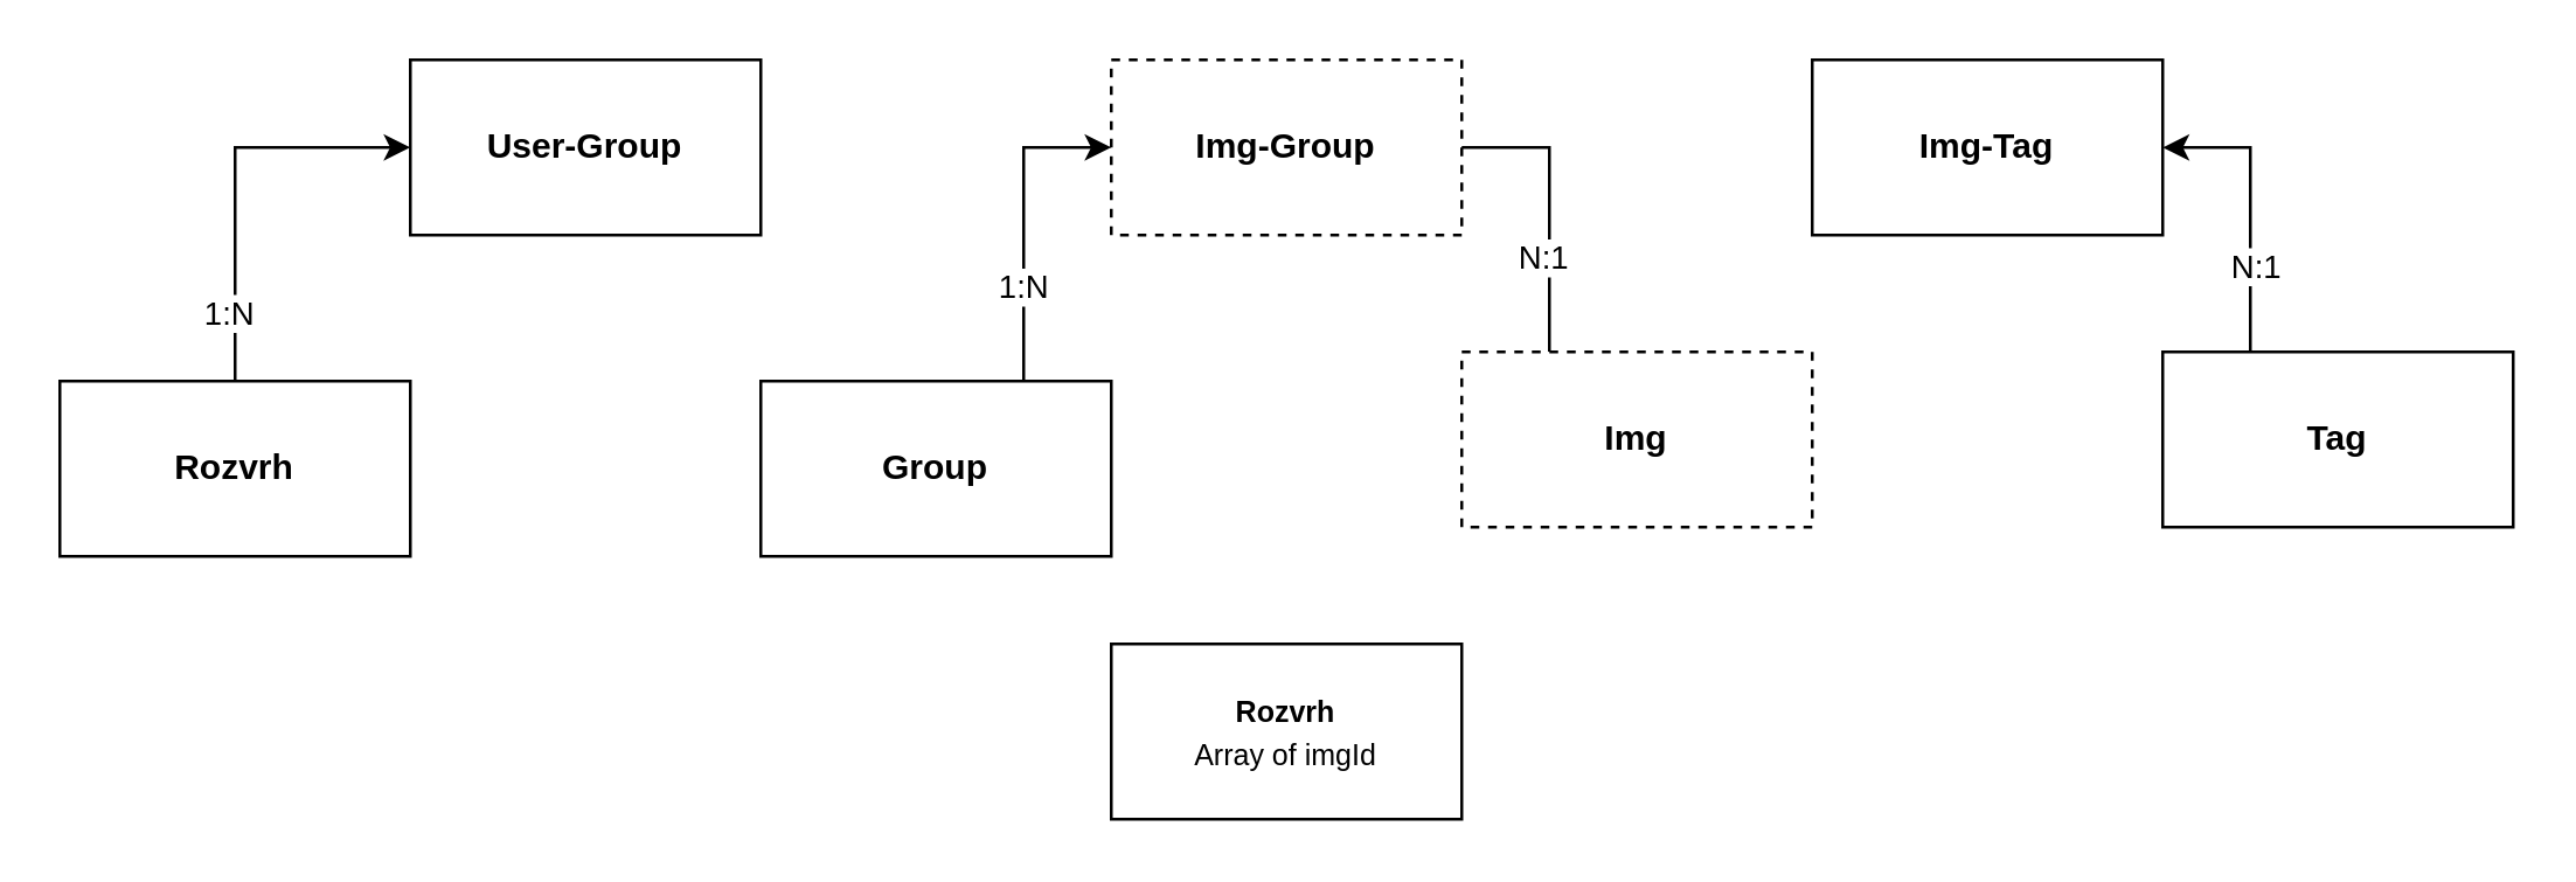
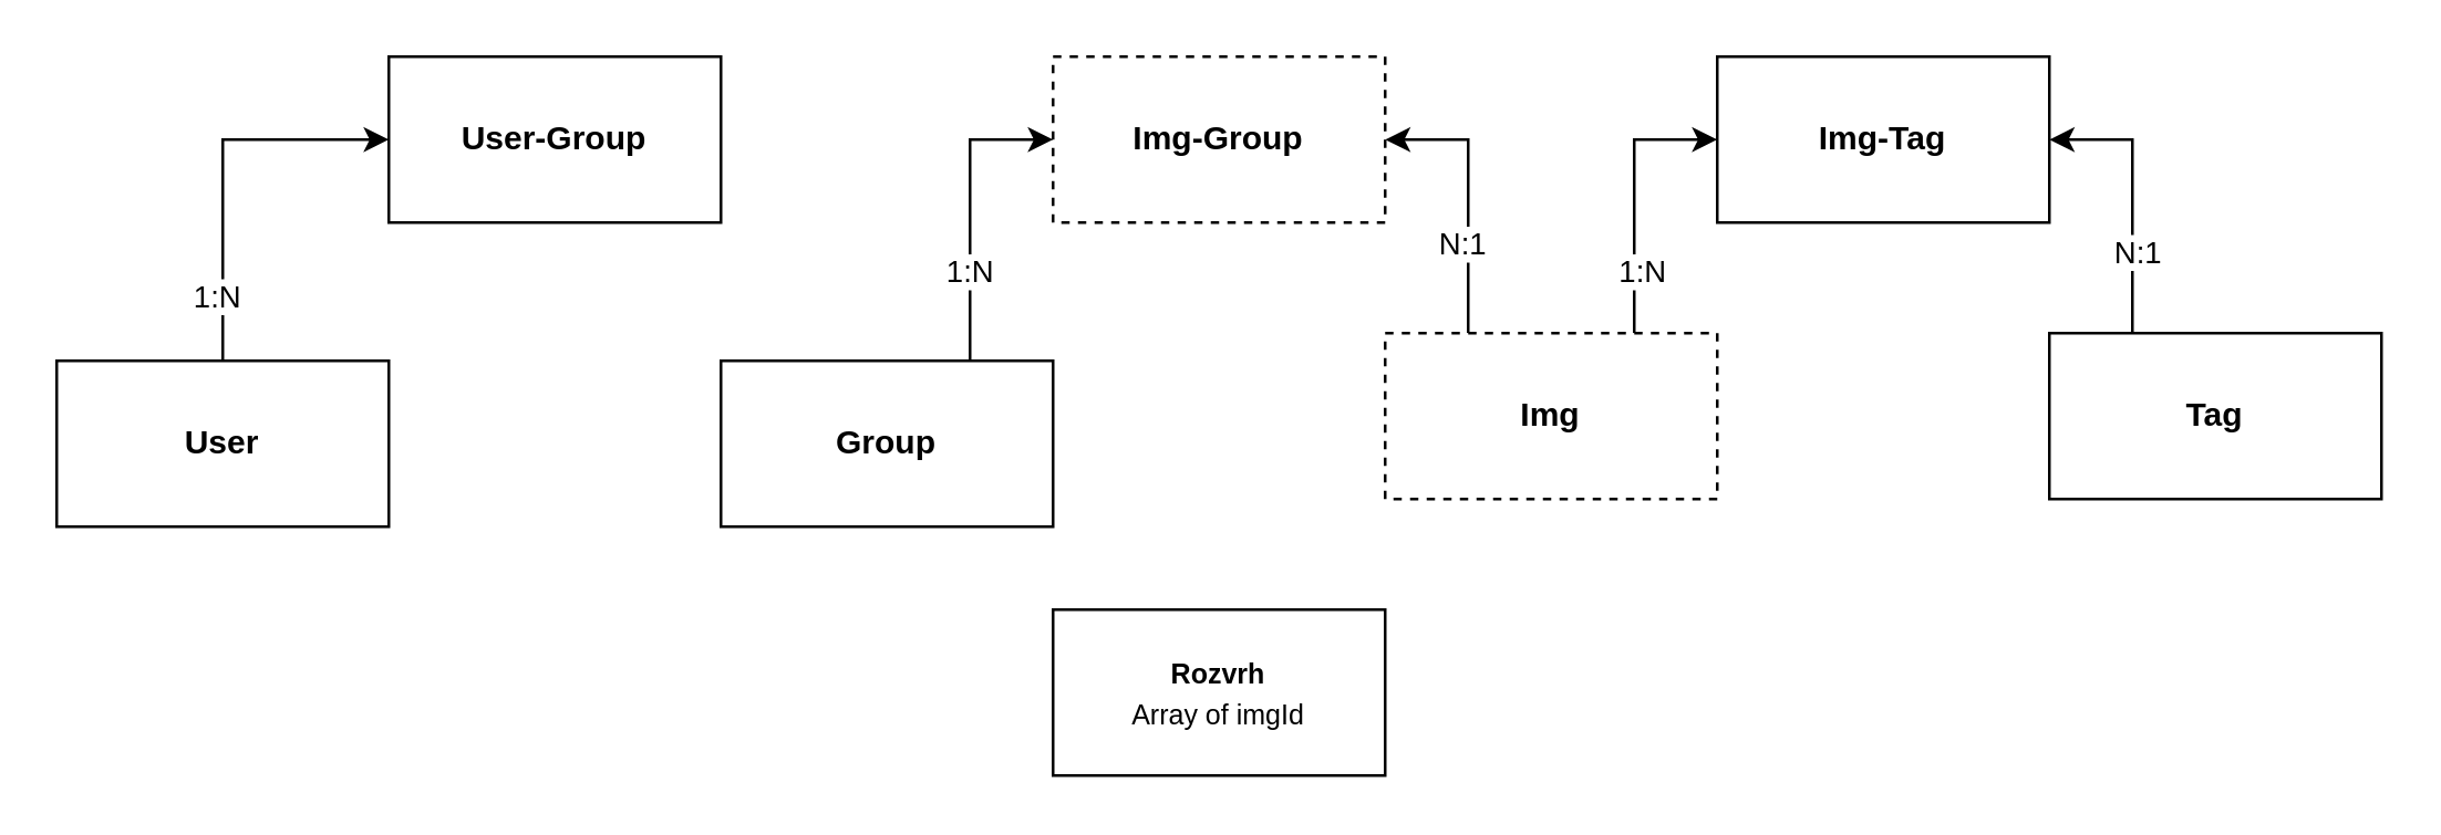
  <mxCell id="0" />
  <mxCell id="1" parent="0" />
  <mxCell id="2" style="edgeStyle=orthogonalEdgeStyle;rounded=0;orthogonalLoop=1;jettySize=auto;html=1;exitX=0.5;exitY=0;exitDx=0;exitDy=0;entryX=0;entryY=0.5;entryDx=0;entryDy=0;" edge="1" parent="1" source="4" target="8"><mxGeometry relative="1" as="geometry" /></mxCell>
  <mxCell id="3" value="1:N" style="edgeLabel;html=1;align=center;verticalAlign=middle;resizable=0;points=[];" vertex="1" connectable="0" parent="2"><mxGeometry x="-0.654" y="3" relative="1" as="geometry"><mxPoint as="offset" /></mxGeometry></mxCell>
- <mxCell id="4" value="&lt;b&gt;Rozvrh&lt;/b&gt;" style="rounded=0;whiteSpace=wrap;html=1;" vertex="1" parent="1"><mxGeometry x="20" y="130" width="120" height="60" as="geometry" /></mxCell>
+ <mxCell id="4" value="&lt;b&gt;User&lt;/b&gt;" style="rounded=0;whiteSpace=wrap;html=1;" vertex="1" parent="1"><mxGeometry x="20" y="130" width="120" height="60" as="geometry" /></mxCell>
  <mxCell id="5" style="edgeStyle=orthogonalEdgeStyle;rounded=0;orthogonalLoop=1;jettySize=auto;html=1;exitX=0.75;exitY=0;exitDx=0;exitDy=0;entryX=0;entryY=0.5;entryDx=0;entryDy=0;" edge="1" parent="1" source="7" target="9"><mxGeometry relative="1" as="geometry" /></mxCell>
  <mxCell id="6" value="1:N" style="edgeLabel;html=1;align=center;verticalAlign=middle;resizable=0;points=[];" vertex="1" connectable="0" parent="5"><mxGeometry x="-0.396" y="1" relative="1" as="geometry"><mxPoint as="offset" /></mxGeometry></mxCell>
  <mxCell id="7" value="&lt;b&gt;Group&lt;/b&gt;" style="rounded=0;whiteSpace=wrap;html=1;" vertex="1" parent="1"><mxGeometry x="260" y="130" width="120" height="60" as="geometry" /></mxCell>
  <mxCell id="8" value="&lt;b&gt;User-Group&lt;/b&gt;" style="rounded=0;whiteSpace=wrap;html=1;" vertex="1" parent="1"><mxGeometry x="140" y="20" width="120" height="60" as="geometry" /></mxCell>
  <mxCell id="9" value="&lt;b&gt;Img-Group&lt;/b&gt;" style="rounded=0;whiteSpace=wrap;html=1;dashed=1;" vertex="1" parent="1"><mxGeometry x="380" y="20" width="120" height="60" as="geometry" /></mxCell>
- <mxCell id="10" style="edgeStyle=orthogonalEdgeStyle;rounded=0;orthogonalLoop=1;jettySize=auto;html=1;exitX=0.25;exitY=0;exitDx=0;exitDy=0;entryX=1;entryY=0.5;entryDx=0;entryDy=0;endArrow=none;" edge="1" parent="1" source="14" target="9"><mxGeometry relative="1" as="geometry" /></mxCell>
+ <mxCell id="10" style="edgeStyle=orthogonalEdgeStyle;rounded=0;orthogonalLoop=1;jettySize=auto;html=1;exitX=0.25;exitY=0;exitDx=0;exitDy=0;entryX=1;entryY=0.5;entryDx=0;entryDy=0;" edge="1" parent="1" source="14" target="9"><mxGeometry relative="1" as="geometry" /></mxCell>
  <mxCell id="11" value="N:1" style="edgeLabel;html=1;align=center;verticalAlign=middle;resizable=0;points=[];" vertex="1" connectable="0" parent="10"><mxGeometry x="-0.336" y="3" relative="1" as="geometry"><mxPoint as="offset" /></mxGeometry></mxCell>
+ <mxCell id="12" style="edgeStyle=orthogonalEdgeStyle;rounded=0;orthogonalLoop=1;jettySize=auto;html=1;exitX=0.75;exitY=0;exitDx=0;exitDy=0;entryX=0;entryY=0.5;entryDx=0;entryDy=0;" edge="1" parent="1" source="14" target="15"><mxGeometry relative="1" as="geometry" /></mxCell>
+ <mxCell id="13" value="1:N" style="edgeLabel;html=1;align=center;verticalAlign=middle;resizable=0;points=[];" vertex="1" connectable="0" parent="12"><mxGeometry x="-0.536" y="-2" relative="1" as="geometry"><mxPoint as="offset" /></mxGeometry></mxCell>
  <mxCell id="14" value="&lt;b&gt;Img&lt;/b&gt;" style="rounded=0;whiteSpace=wrap;html=1;dashed=1;" vertex="1" parent="1"><mxGeometry x="500" y="120" width="120" height="60" as="geometry" /></mxCell>
  <mxCell id="15" value="&lt;b&gt;Img-Tag&lt;/b&gt;" style="rounded=0;whiteSpace=wrap;html=1;" vertex="1" parent="1"><mxGeometry x="620" y="20" width="120" height="60" as="geometry" /></mxCell>
  <mxCell id="16" style="edgeStyle=orthogonalEdgeStyle;rounded=0;orthogonalLoop=1;jettySize=auto;html=1;exitX=0.25;exitY=0;exitDx=0;exitDy=0;entryX=1;entryY=0.5;entryDx=0;entryDy=0;" edge="1" parent="1" source="18" target="15"><mxGeometry relative="1" as="geometry" /></mxCell>
  <mxCell id="17" value="N:1" style="edgeLabel;html=1;align=center;verticalAlign=middle;resizable=0;points=[];" vertex="1" connectable="0" parent="16"><mxGeometry x="-0.396" y="-1" relative="1" as="geometry"><mxPoint as="offset" /></mxGeometry></mxCell>
  <mxCell id="18" value="&lt;b&gt;Tag&lt;/b&gt;" style="rounded=0;whiteSpace=wrap;html=1;" vertex="1" parent="1"><mxGeometry x="740" y="120" width="120" height="60" as="geometry" /></mxCell>
  <mxCell id="19" value="&lt;span style=&quot;font-size: 10px;&quot;&gt;&lt;b&gt;Rozvrh&lt;/b&gt;&lt;br&gt;Array of imgId&lt;br&gt;&lt;/span&gt;" style="rounded=0;whiteSpace=wrap;html=1;" vertex="1" parent="1"><mxGeometry x="380" y="220" width="120" height="60" as="geometry" /></mxCell>
